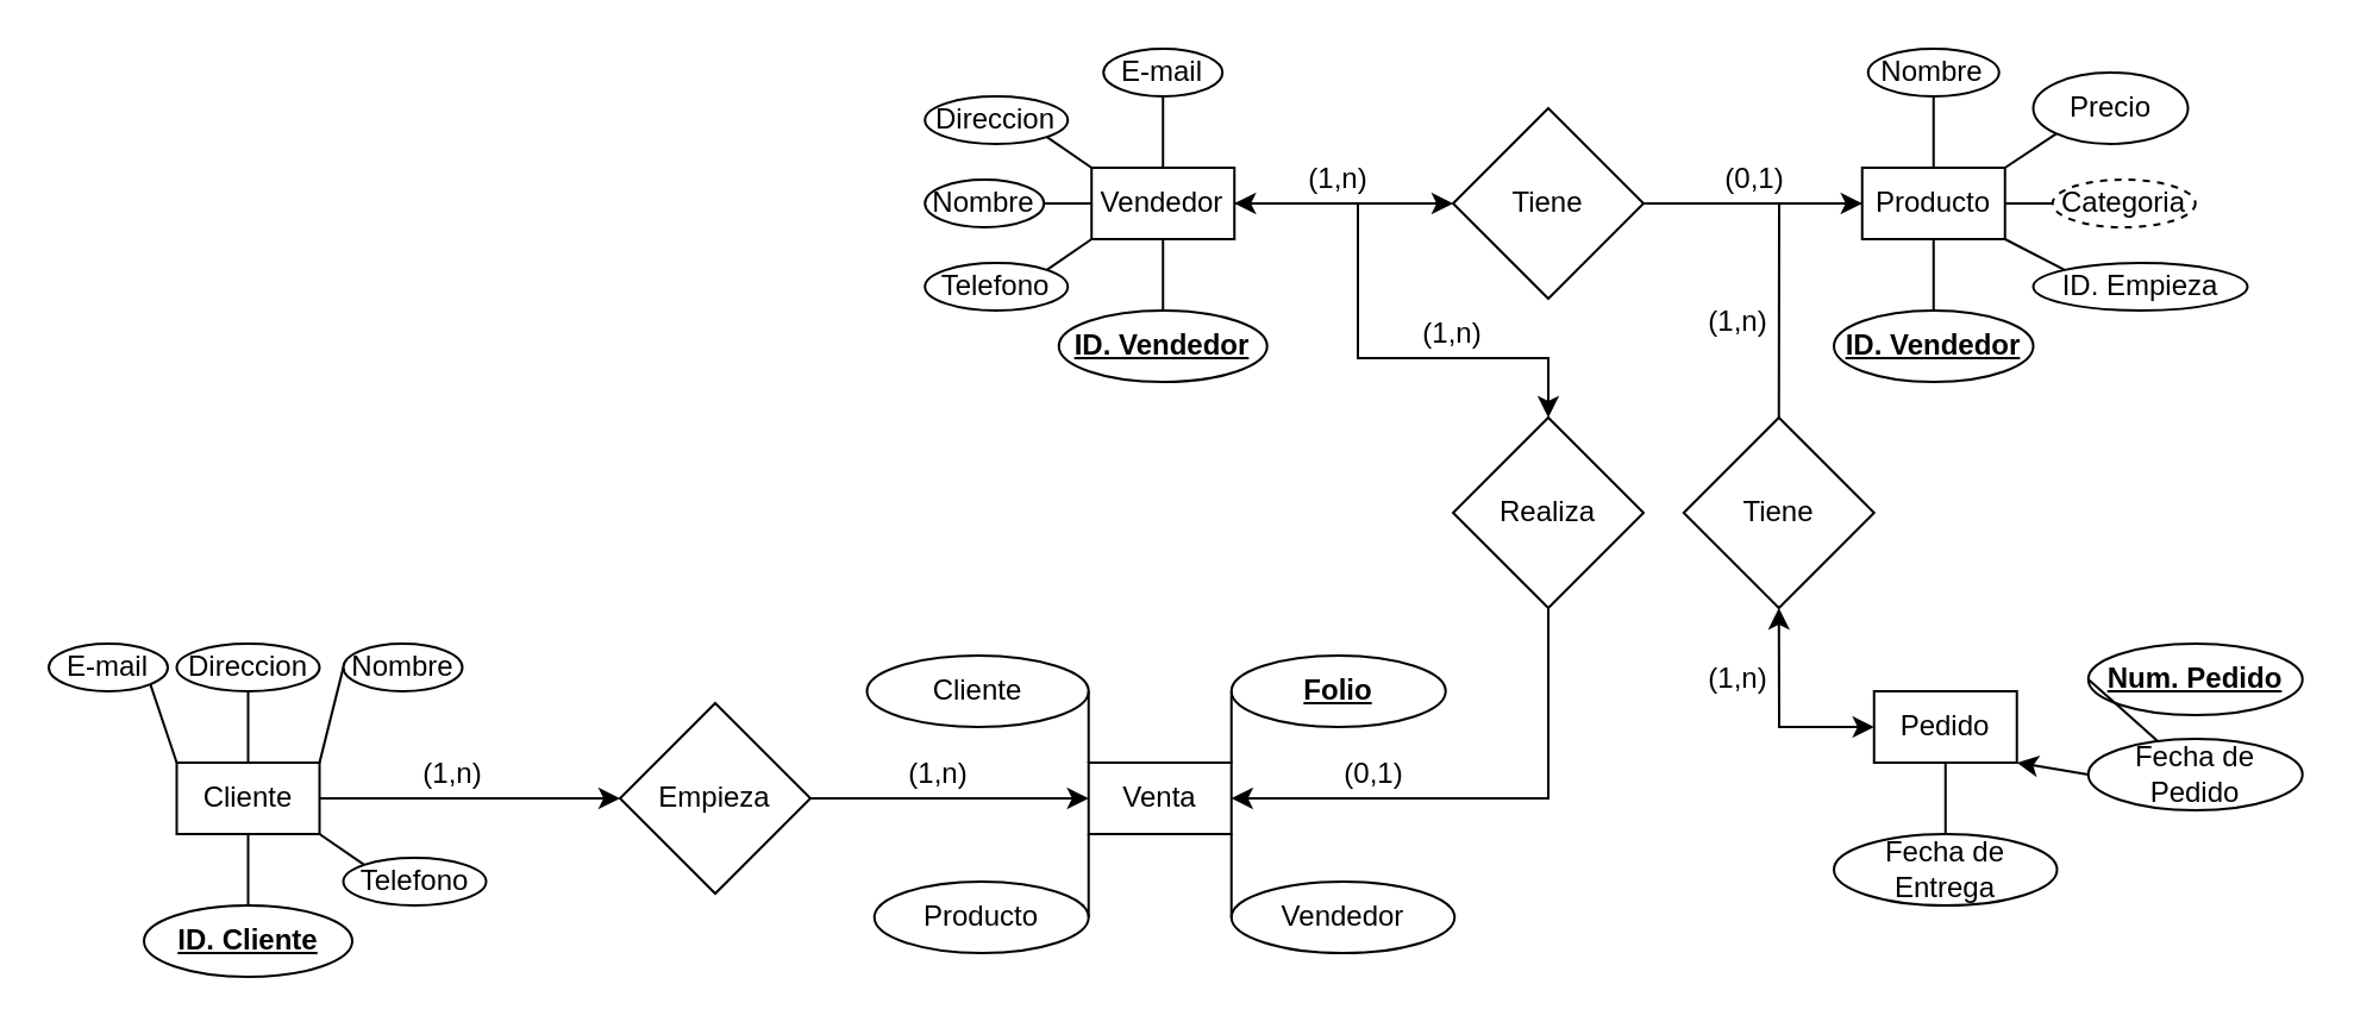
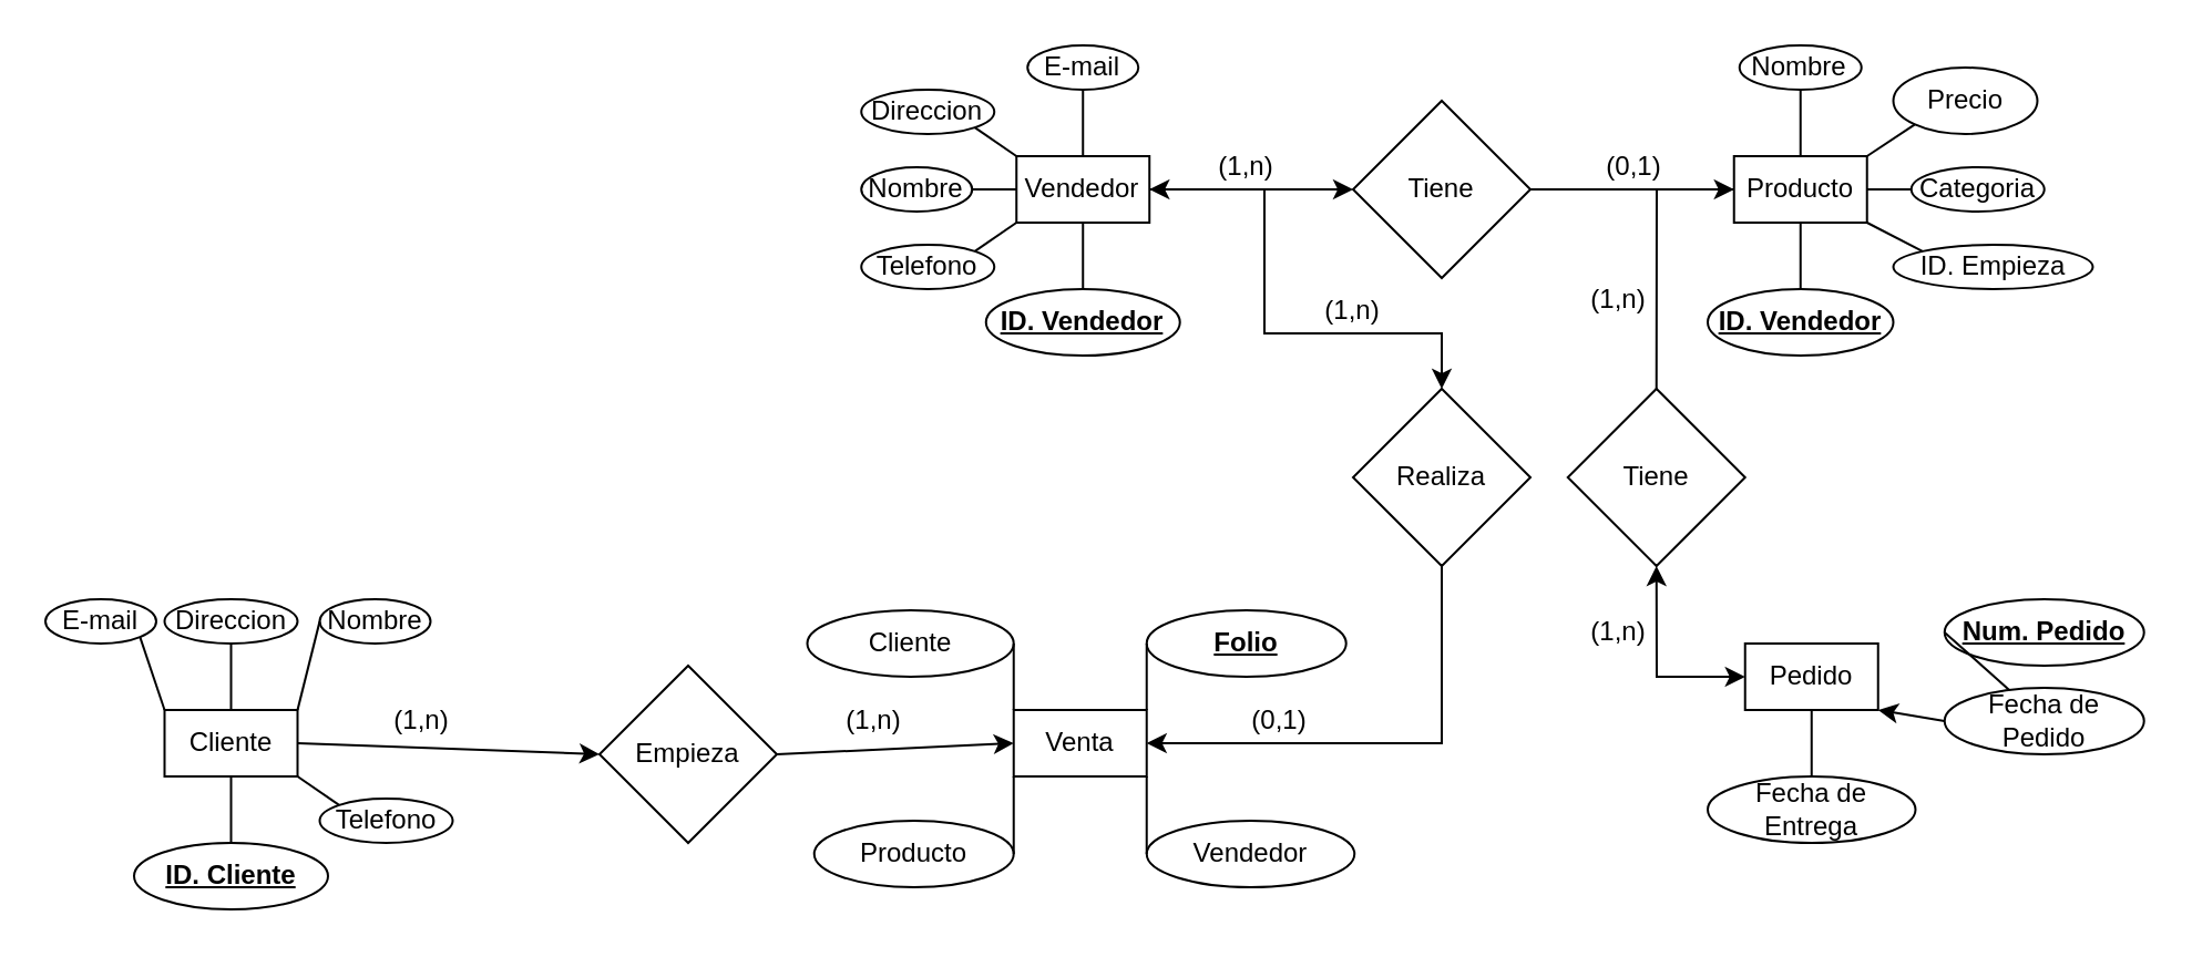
  <mxCell id="0" />
  <mxCell id="1" parent="0" />
  <mxCell id="2" value="Vendedor" style="rounded=0;whiteSpace=wrap;html=1;" parent="1" vertex="1"><mxGeometry x="458.12" y="70" width="60" height="30" as="geometry" /></mxCell>
  <mxCell id="3" value="E-mail" style="ellipse;whiteSpace=wrap;html=1;" parent="1" vertex="1"><mxGeometry x="463.12" y="20" width="50" height="20" as="geometry" /></mxCell>
  <mxCell id="4" value="Direccion" style="ellipse;whiteSpace=wrap;html=1;" parent="1" vertex="1"><mxGeometry x="388.12" y="40" width="60" height="20" as="geometry" /></mxCell>
  <mxCell id="5" value="Nombre" style="ellipse;whiteSpace=wrap;html=1;" parent="1" vertex="1"><mxGeometry x="388.12" y="75" width="50" height="20" as="geometry" /></mxCell>
  <mxCell id="6" value="Telefono" style="ellipse;whiteSpace=wrap;html=1;" parent="1" vertex="1"><mxGeometry x="388.12" y="110" width="60" height="20" as="geometry" /></mxCell>
  <mxCell id="7" value="&lt;b&gt;&lt;u&gt;ID. Vendedor&lt;/u&gt;&lt;/b&gt;" style="ellipse;whiteSpace=wrap;html=1;" parent="1" vertex="1"><mxGeometry x="444.37" y="130" width="87.5" height="30" as="geometry" /></mxCell>
  <mxCell id="8" value="" style="endArrow=none;html=1;rounded=0;exitX=0.5;exitY=0;exitDx=0;exitDy=0;entryX=0.5;entryY=1;entryDx=0;entryDy=0;" parent="1" source="7" target="2" edge="1"><mxGeometry width="50" height="50" relative="1" as="geometry"><mxPoint x="358.12" y="220" as="sourcePoint" /><mxPoint x="408.12" y="170" as="targetPoint" /></mxGeometry></mxCell>
  <mxCell id="9" value="" style="endArrow=none;html=1;rounded=0;exitX=1;exitY=0;exitDx=0;exitDy=0;entryX=0;entryY=1;entryDx=0;entryDy=0;" parent="1" source="6" target="2" edge="1"><mxGeometry width="50" height="50" relative="1" as="geometry"><mxPoint x="368.12" y="230" as="sourcePoint" /><mxPoint x="418.12" y="180" as="targetPoint" /></mxGeometry></mxCell>
  <mxCell id="10" value="" style="endArrow=none;html=1;rounded=0;exitX=1;exitY=0.5;exitDx=0;exitDy=0;entryX=0;entryY=0.5;entryDx=0;entryDy=0;" parent="1" source="5" target="2" edge="1"><mxGeometry width="50" height="50" relative="1" as="geometry"><mxPoint x="378.12" y="240" as="sourcePoint" /><mxPoint x="428.12" y="190" as="targetPoint" /></mxGeometry></mxCell>
  <mxCell id="11" value="" style="endArrow=none;html=1;rounded=0;entryX=1;entryY=1;entryDx=0;entryDy=0;exitX=0;exitY=0;exitDx=0;exitDy=0;" parent="1" source="2" target="4" edge="1"><mxGeometry width="50" height="50" relative="1" as="geometry"><mxPoint x="388.12" y="250" as="sourcePoint" /><mxPoint x="438.12" y="200" as="targetPoint" /></mxGeometry></mxCell>
  <mxCell id="12" value="" style="endArrow=none;html=1;rounded=0;entryX=0.5;entryY=1;entryDx=0;entryDy=0;exitX=0.5;exitY=0;exitDx=0;exitDy=0;" parent="1" source="2" target="3" edge="1"><mxGeometry width="50" height="50" relative="1" as="geometry"><mxPoint x="398.12" y="260" as="sourcePoint" /><mxPoint x="448.12" y="210" as="targetPoint" /></mxGeometry></mxCell>
  <mxCell id="13" value="Cliente" style="rounded=0;whiteSpace=wrap;html=1;" parent="1" vertex="1"><mxGeometry x="73.75" y="320" width="60" height="30" as="geometry" /></mxCell>
  <mxCell id="14" value="E-mail" style="ellipse;whiteSpace=wrap;html=1;" parent="1" vertex="1"><mxGeometry x="20" y="270" width="50" height="20" as="geometry" /></mxCell>
  <mxCell id="15" value="Direccion" style="ellipse;whiteSpace=wrap;html=1;" parent="1" vertex="1"><mxGeometry x="73.75" y="270" width="60" height="20" as="geometry" /></mxCell>
  <mxCell id="16" value="Nombre" style="ellipse;whiteSpace=wrap;html=1;" parent="1" vertex="1"><mxGeometry x="143.75" y="270" width="50" height="20" as="geometry" /></mxCell>
  <mxCell id="17" value="Telefono" style="ellipse;whiteSpace=wrap;html=1;" parent="1" vertex="1"><mxGeometry x="143.75" y="360" width="60" height="20" as="geometry" /></mxCell>
  <mxCell id="18" value="&lt;b&gt;&lt;u&gt;ID. Cliente&lt;/u&gt;&lt;/b&gt;" style="ellipse;whiteSpace=wrap;html=1;" parent="1" vertex="1"><mxGeometry x="60" y="380" width="87.5" height="30" as="geometry" /></mxCell>
  <mxCell id="19" value="" style="endArrow=none;html=1;rounded=0;exitX=0.5;exitY=0;exitDx=0;exitDy=0;entryX=0.5;entryY=1;entryDx=0;entryDy=0;" parent="1" source="18" target="13" edge="1"><mxGeometry width="50" height="50" relative="1" as="geometry"><mxPoint x="-26.25" y="470" as="sourcePoint" /><mxPoint x="23.75" y="420" as="targetPoint" /></mxGeometry></mxCell>
  <mxCell id="20" value="" style="endArrow=none;html=1;rounded=0;exitX=0;exitY=0;exitDx=0;exitDy=0;entryX=1;entryY=1;entryDx=0;entryDy=0;" parent="1" source="17" target="13" edge="1"><mxGeometry width="50" height="50" relative="1" as="geometry"><mxPoint x="-16.25" y="480" as="sourcePoint" /><mxPoint x="33.75" y="430" as="targetPoint" /></mxGeometry></mxCell>
  <mxCell id="21" value="" style="endArrow=none;html=1;rounded=0;exitX=0;exitY=0.5;exitDx=0;exitDy=0;entryX=1;entryY=0;entryDx=0;entryDy=0;" parent="1" source="16" target="13" edge="1"><mxGeometry width="50" height="50" relative="1" as="geometry"><mxPoint x="-6.25" y="490" as="sourcePoint" /><mxPoint x="43.75" y="440" as="targetPoint" /></mxGeometry></mxCell>
  <mxCell id="22" value="" style="endArrow=none;html=1;rounded=0;entryX=0.5;entryY=1;entryDx=0;entryDy=0;exitX=0.5;exitY=0;exitDx=0;exitDy=0;" parent="1" source="13" target="15" edge="1"><mxGeometry width="50" height="50" relative="1" as="geometry"><mxPoint x="3.75" y="500" as="sourcePoint" /><mxPoint x="53.75" y="450" as="targetPoint" /></mxGeometry></mxCell>
  <mxCell id="23" value="" style="endArrow=none;html=1;rounded=0;entryX=1;entryY=1;entryDx=0;entryDy=0;exitX=0;exitY=0;exitDx=0;exitDy=0;" parent="1" source="13" target="14" edge="1"><mxGeometry width="50" height="50" relative="1" as="geometry"><mxPoint x="13.75" y="510" as="sourcePoint" /><mxPoint x="63.75" y="460" as="targetPoint" /></mxGeometry></mxCell>
  <mxCell id="24" value="Producto" style="rounded=0;whiteSpace=wrap;html=1;" parent="1" vertex="1"><mxGeometry x="781.87" y="70" width="60" height="30" as="geometry" /></mxCell>
  <mxCell id="25" value="Nombre" style="ellipse;whiteSpace=wrap;html=1;" parent="1" vertex="1"><mxGeometry x="784.37" y="20" width="55" height="20" as="geometry" /></mxCell>
  <mxCell id="26" value="Precio" style="ellipse;whiteSpace=wrap;html=1;" parent="1" vertex="1"><mxGeometry x="853.75" y="30" width="65" height="30" as="geometry" /></mxCell>
- <mxCell id="27" value="Categoria" style="ellipse;whiteSpace=wrap;html=1;dashed=1;" parent="1" vertex="1"><mxGeometry x="861.87" y="75" width="60" height="20" as="geometry" /></mxCell>
+ <mxCell id="27" value="Categoria" style="ellipse;whiteSpace=wrap;html=1;" parent="1" vertex="1"><mxGeometry x="861.87" y="75" width="60" height="20" as="geometry" /></mxCell>
  <mxCell id="28" value="ID. Empieza" style="ellipse;whiteSpace=wrap;html=1;" parent="1" vertex="1"><mxGeometry x="853.75" y="110" width="90" height="20" as="geometry" /></mxCell>
  <mxCell id="29" value="&lt;u&gt;&lt;b&gt;ID. Vendedor&lt;/b&gt;&lt;/u&gt;" style="ellipse;whiteSpace=wrap;html=1;" parent="1" vertex="1"><mxGeometry x="770" y="130" width="83.75" height="30" as="geometry" /></mxCell>
  <mxCell id="30" value="" style="endArrow=none;html=1;rounded=0;exitX=0.5;exitY=0;exitDx=0;exitDy=0;entryX=0.5;entryY=1;entryDx=0;entryDy=0;" parent="1" source="29" target="24" edge="1"><mxGeometry width="50" height="50" relative="1" as="geometry"><mxPoint x="681.87" y="220" as="sourcePoint" /><mxPoint x="731.87" y="170" as="targetPoint" /></mxGeometry></mxCell>
  <mxCell id="31" value="" style="endArrow=none;html=1;rounded=0;exitX=0;exitY=0;exitDx=0;exitDy=0;entryX=1;entryY=1;entryDx=0;entryDy=0;" parent="1" source="28" target="24" edge="1"><mxGeometry width="50" height="50" relative="1" as="geometry"><mxPoint x="691.87" y="230" as="sourcePoint" /><mxPoint x="741.87" y="180" as="targetPoint" /></mxGeometry></mxCell>
  <mxCell id="32" value="" style="endArrow=none;html=1;rounded=0;exitX=0;exitY=0.5;exitDx=0;exitDy=0;entryX=1;entryY=0.5;entryDx=0;entryDy=0;" parent="1" source="27" target="24" edge="1"><mxGeometry width="50" height="50" relative="1" as="geometry"><mxPoint x="701.87" y="240" as="sourcePoint" /><mxPoint x="751.87" y="190" as="targetPoint" /></mxGeometry></mxCell>
  <mxCell id="33" value="" style="endArrow=none;html=1;rounded=0;entryX=0;entryY=1;entryDx=0;entryDy=0;exitX=1;exitY=0;exitDx=0;exitDy=0;" parent="1" source="24" target="26" edge="1"><mxGeometry width="50" height="50" relative="1" as="geometry"><mxPoint x="711.87" y="250" as="sourcePoint" /><mxPoint x="761.87" y="200" as="targetPoint" /></mxGeometry></mxCell>
  <mxCell id="34" value="" style="endArrow=none;html=1;rounded=0;entryX=0.5;entryY=1;entryDx=0;entryDy=0;exitX=0.5;exitY=0;exitDx=0;exitDy=0;" parent="1" source="24" target="25" edge="1"><mxGeometry width="50" height="50" relative="1" as="geometry"><mxPoint x="721.87" y="260" as="sourcePoint" /><mxPoint x="771.87" y="210" as="targetPoint" /></mxGeometry></mxCell>
  <mxCell id="35" value="Pedido" style="rounded=0;whiteSpace=wrap;html=1;" parent="1" vertex="1"><mxGeometry x="786.87" y="290" width="60" height="30" as="geometry" /></mxCell>
  <mxCell id="36" value="&lt;u&gt;&lt;b&gt;Num. Pedido&lt;/b&gt;&lt;/u&gt;" style="ellipse;whiteSpace=wrap;html=1;" parent="1" vertex="1"><mxGeometry x="876.87" y="270" width="90" height="30" as="geometry" /></mxCell>
  <mxCell id="37" value="Fecha de Pedido" style="ellipse;whiteSpace=wrap;html=1;" parent="1" vertex="1"><mxGeometry x="876.87" y="310" width="90" height="30" as="geometry" /></mxCell>
  <mxCell id="38" value="Fecha de Entrega" style="ellipse;whiteSpace=wrap;html=1;" parent="1" vertex="1"><mxGeometry x="770" y="350" width="93.75" height="30" as="geometry" /></mxCell>
  <mxCell id="39" value="" style="endArrow=none;html=1;rounded=0;exitX=0.5;exitY=0;exitDx=0;exitDy=0;entryX=0.5;entryY=1;entryDx=0;entryDy=0;" parent="1" source="38" target="35" edge="1"><mxGeometry width="50" height="50" relative="1" as="geometry"><mxPoint x="686.87" y="440" as="sourcePoint" /><mxPoint x="736.87" y="390" as="targetPoint" /></mxGeometry></mxCell>
  <mxCell id="40" value="" style="endArrow=classic;html=1;rounded=0;exitX=0;exitY=0.5;exitDx=0;exitDy=0;entryX=1;entryY=1;entryDx=0;entryDy=0;" parent="1" source="37" target="35" edge="1"><mxGeometry width="50" height="50" relative="1" as="geometry"><mxPoint x="696.87" y="450" as="sourcePoint" /><mxPoint x="746.87" y="400" as="targetPoint" /></mxGeometry></mxCell>
  <mxCell id="41" value="" style="endArrow=none;html=1;rounded=0;exitX=0;exitY=0.5;exitDx=0;exitDy=0;" parent="1" source="36" target="37" edge="1"><mxGeometry width="50" height="50" relative="1" as="geometry"><mxPoint x="706.87" y="460" as="sourcePoint" /><mxPoint x="756.87" y="410" as="targetPoint" /></mxGeometry></mxCell>
  <mxCell id="42" value="Venta" style="rounded=0;whiteSpace=wrap;html=1;" parent="1" vertex="1"><mxGeometry x="456.87" y="320" width="60" height="30" as="geometry" /></mxCell>
  <mxCell id="43" value="&lt;u&gt;&lt;b&gt;Folio&lt;/b&gt;&lt;/u&gt;" style="ellipse;whiteSpace=wrap;html=1;" parent="1" vertex="1"><mxGeometry x="516.87" y="275" width="90" height="30" as="geometry" /></mxCell>
  <mxCell id="44" value="Producto" style="ellipse;whiteSpace=wrap;html=1;" parent="1" vertex="1"><mxGeometry x="366.87" y="370" width="90" height="30" as="geometry" /></mxCell>
  <mxCell id="45" value="Vendedor" style="ellipse;whiteSpace=wrap;html=1;" parent="1" vertex="1"><mxGeometry x="516.87" y="370" width="93.75" height="30" as="geometry" /></mxCell>
  <mxCell id="46" value="" style="endArrow=none;html=1;rounded=0;exitX=0;exitY=0.5;exitDx=0;exitDy=0;entryX=1;entryY=1;entryDx=0;entryDy=0;" parent="1" source="45" target="42" edge="1"><mxGeometry width="50" height="50" relative="1" as="geometry"><mxPoint x="356.87" y="470" as="sourcePoint" /><mxPoint x="406.87" y="420" as="targetPoint" /></mxGeometry></mxCell>
  <mxCell id="47" value="" style="endArrow=none;html=1;rounded=0;exitX=1;exitY=0.5;exitDx=0;exitDy=0;entryX=0;entryY=1;entryDx=0;entryDy=0;" parent="1" source="44" target="42" edge="1"><mxGeometry width="50" height="50" relative="1" as="geometry"><mxPoint x="366.87" y="480" as="sourcePoint" /><mxPoint x="416.87" y="430" as="targetPoint" /></mxGeometry></mxCell>
  <mxCell id="48" value="" style="endArrow=none;html=1;rounded=0;exitX=0;exitY=0.5;exitDx=0;exitDy=0;entryX=1;entryY=0;entryDx=0;entryDy=0;" parent="1" source="43" target="42" edge="1"><mxGeometry width="50" height="50" relative="1" as="geometry"><mxPoint x="376.87" y="490" as="sourcePoint" /><mxPoint x="426.87" y="440" as="targetPoint" /></mxGeometry></mxCell>
  <mxCell id="49" value="Cliente" style="ellipse;whiteSpace=wrap;html=1;" parent="1" vertex="1"><mxGeometry x="363.74" y="275" width="93.13" height="30" as="geometry" /></mxCell>
  <mxCell id="50" value="" style="endArrow=none;html=1;rounded=0;exitX=0;exitY=0;exitDx=0;exitDy=0;entryX=1;entryY=0.5;entryDx=0;entryDy=0;" parent="1" source="42" target="49" edge="1"><mxGeometry width="50" height="50" relative="1" as="geometry"><mxPoint x="540" y="320" as="sourcePoint" /><mxPoint x="590" y="270" as="targetPoint" /></mxGeometry></mxCell>
  <mxCell id="51" value="Realiza" style="rhombus;whiteSpace=wrap;html=1;" parent="1" vertex="1"><mxGeometry x="610" y="175" width="80" height="80" as="geometry" /></mxCell>
  <mxCell id="52" value="" style="endArrow=classic;html=1;rounded=0;exitX=0.5;exitY=1;exitDx=0;exitDy=0;entryX=1;entryY=0.5;entryDx=0;entryDy=0;" parent="1" source="51" target="42" edge="1"><mxGeometry width="50" height="50" relative="1" as="geometry"><mxPoint x="550" y="250" as="sourcePoint" /><mxPoint x="650" y="280" as="targetPoint" /><Array as="points"><mxPoint x="650" y="335" /></Array></mxGeometry></mxCell>
- <mxCell id="53" value="Empieza" style="rhombus;whiteSpace=wrap;html=1;" parent="1" vertex="1"><mxGeometry x="260" y="295" width="80" height="80" as="geometry" /></mxCell>
+ <mxCell id="53" value="Empieza" style="rhombus;whiteSpace=wrap;html=1;" parent="1" vertex="1"><mxGeometry x="270" y="300" width="80" height="80" as="geometry" /></mxCell>
  <mxCell id="54" value="" style="endArrow=classic;html=1;rounded=0;exitX=1;exitY=0.5;exitDx=0;exitDy=0;entryX=0;entryY=0.5;entryDx=0;entryDy=0;" parent="1" source="13" target="53" edge="1"><mxGeometry width="50" height="50" relative="1" as="geometry"><mxPoint x="190" y="400" as="sourcePoint" /><mxPoint x="240" y="350" as="targetPoint" /></mxGeometry></mxCell>
  <mxCell id="55" value="" style="endArrow=classic;html=1;rounded=0;entryX=0;entryY=0.5;entryDx=0;entryDy=0;exitX=1;exitY=0.5;exitDx=0;exitDy=0;" parent="1" source="53" target="42" edge="1"><mxGeometry width="50" height="50" relative="1" as="geometry"><mxPoint x="190" y="400" as="sourcePoint" /><mxPoint x="240" y="350" as="targetPoint" /></mxGeometry></mxCell>
  <mxCell id="56" value="Tiene" style="rhombus;whiteSpace=wrap;html=1;" parent="1" vertex="1"><mxGeometry x="610" y="45" width="80" height="80" as="geometry" /></mxCell>
  <mxCell id="57" value="" style="endArrow=classic;startArrow=classic;html=1;rounded=0;entryX=0;entryY=0.5;entryDx=0;entryDy=0;exitX=1;exitY=0.5;exitDx=0;exitDy=0;" parent="1" source="2" target="56" edge="1"><mxGeometry width="50" height="50" relative="1" as="geometry"><mxPoint x="490" y="310" as="sourcePoint" /><mxPoint x="540" y="260" as="targetPoint" /></mxGeometry></mxCell>
  <mxCell id="58" value="" style="endArrow=classic;html=1;rounded=0;entryX=0;entryY=0.5;entryDx=0;entryDy=0;exitX=1;exitY=0.5;exitDx=0;exitDy=0;" parent="1" source="56" target="24" edge="1"><mxGeometry width="50" height="50" relative="1" as="geometry"><mxPoint x="490" y="310" as="sourcePoint" /><mxPoint x="540" y="260" as="targetPoint" /></mxGeometry></mxCell>
  <mxCell id="59" value="" style="endArrow=classic;html=1;rounded=0;entryX=0.5;entryY=0;entryDx=0;entryDy=0;exitX=1;exitY=0.5;exitDx=0;exitDy=0;" parent="1" source="2" target="51" edge="1"><mxGeometry width="50" height="50" relative="1" as="geometry"><mxPoint x="570" y="90" as="sourcePoint" /><mxPoint x="540" y="260" as="targetPoint" /><Array as="points"><mxPoint x="570" y="85" /><mxPoint x="570" y="150" /><mxPoint x="650" y="150" /></Array></mxGeometry></mxCell>
  <mxCell id="60" value="Tiene" style="rhombus;whiteSpace=wrap;html=1;" parent="1" vertex="1"><mxGeometry x="706.87" y="175" width="80" height="80" as="geometry" /></mxCell>
  <mxCell id="61" value="" style="endArrow=none;html=1;rounded=0;exitX=0.5;exitY=0;exitDx=0;exitDy=0;entryX=0;entryY=0.5;entryDx=0;entryDy=0;" parent="1" source="60" target="24" edge="1"><mxGeometry width="50" height="50" relative="1" as="geometry"><mxPoint x="590" y="280" as="sourcePoint" /><mxPoint x="750" y="100" as="targetPoint" /><Array as="points"><mxPoint x="747" y="85" /></Array></mxGeometry></mxCell>
  <mxCell id="62" value="" style="endArrow=classic;startArrow=classic;html=1;rounded=0;entryX=0.5;entryY=1;entryDx=0;entryDy=0;exitX=0;exitY=0.5;exitDx=0;exitDy=0;" parent="1" source="35" target="60" edge="1"><mxGeometry width="50" height="50" relative="1" as="geometry"><mxPoint x="770" y="260" as="sourcePoint" /><mxPoint x="820" y="210" as="targetPoint" /><Array as="points"><mxPoint x="747" y="305" /></Array></mxGeometry></mxCell>
  <mxCell id="63" value="(1,n)" style="text;html=1;strokeColor=none;fillColor=none;align=center;verticalAlign=middle;whiteSpace=wrap;rounded=0;" vertex="1" parent="1"><mxGeometry x="160" y="310" width="60" height="30" as="geometry" /></mxCell>
  <mxCell id="64" value="(1,n)" style="text;html=1;strokeColor=none;fillColor=none;align=center;verticalAlign=middle;whiteSpace=wrap;rounded=0;" vertex="1" parent="1"><mxGeometry x="363.74" y="310" width="60" height="30" as="geometry" /></mxCell>
  <mxCell id="65" value="(0,1)" style="text;html=1;strokeColor=none;fillColor=none;align=center;verticalAlign=middle;whiteSpace=wrap;rounded=0;" vertex="1" parent="1"><mxGeometry x="546.87" y="310" width="60" height="30" as="geometry" /></mxCell>
  <mxCell id="66" value="(1,n)" style="text;html=1;strokeColor=none;fillColor=none;align=center;verticalAlign=middle;whiteSpace=wrap;rounded=0;" vertex="1" parent="1"><mxGeometry x="580" y="125" width="60" height="30" as="geometry" /></mxCell>
  <mxCell id="67" value="(1,n)" style="text;html=1;strokeColor=none;fillColor=none;align=center;verticalAlign=middle;whiteSpace=wrap;rounded=0;" vertex="1" parent="1"><mxGeometry x="531.87" y="60" width="60" height="30" as="geometry" /></mxCell>
  <mxCell id="68" value="(0,1)" style="text;html=1;strokeColor=none;fillColor=none;align=center;verticalAlign=middle;whiteSpace=wrap;rounded=0;" vertex="1" parent="1"><mxGeometry x="706.87" y="60" width="60" height="30" as="geometry" /></mxCell>
  <mxCell id="69" value="(1,n)" style="text;html=1;strokeColor=none;fillColor=none;align=center;verticalAlign=middle;whiteSpace=wrap;rounded=0;" vertex="1" parent="1"><mxGeometry x="700" y="120" width="60" height="30" as="geometry" /></mxCell>
  <mxCell id="70" value="(1,n)" style="text;html=1;strokeColor=none;fillColor=none;align=center;verticalAlign=middle;whiteSpace=wrap;rounded=0;" vertex="1" parent="1"><mxGeometry x="700" y="270" width="60" height="30" as="geometry" /></mxCell>
